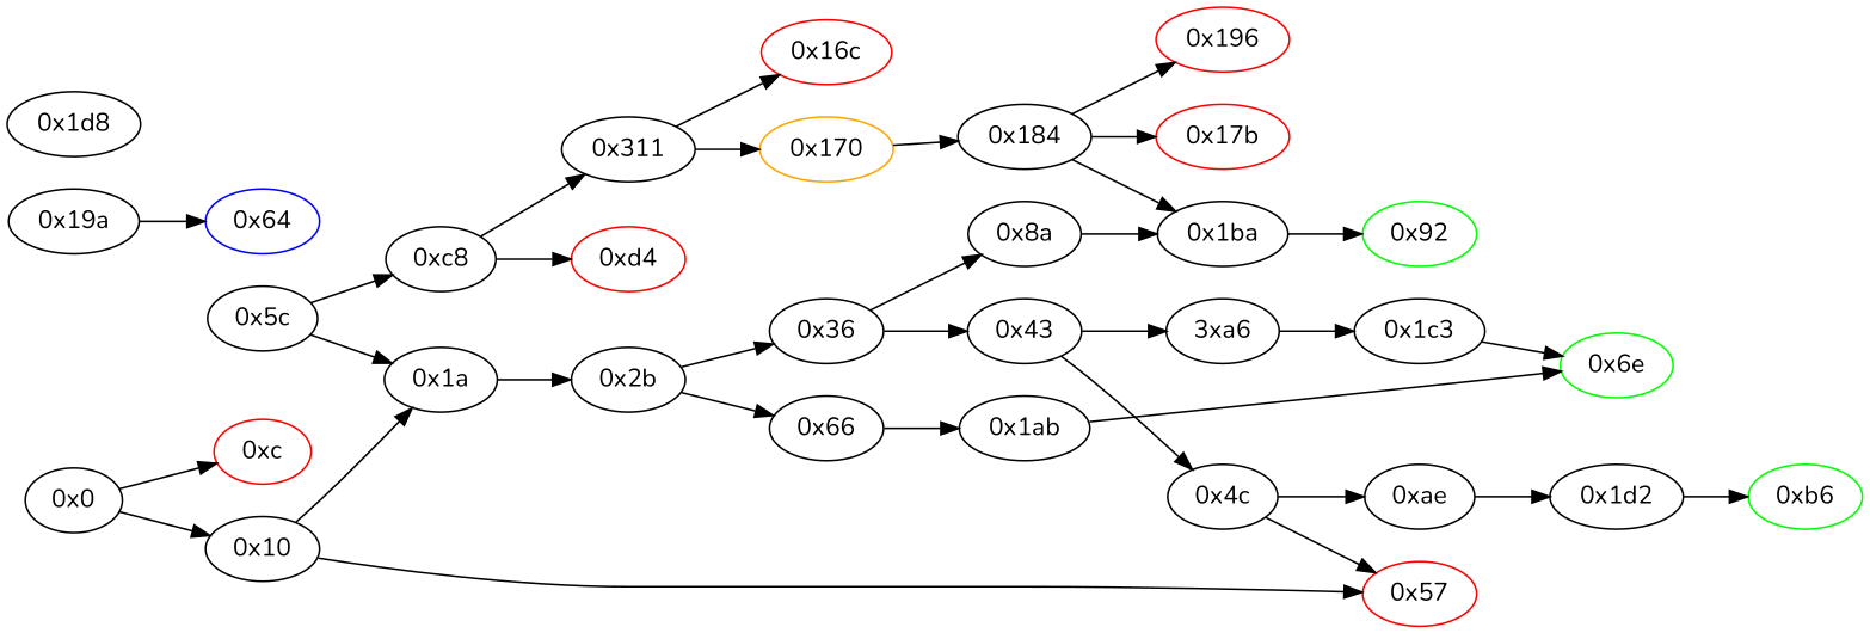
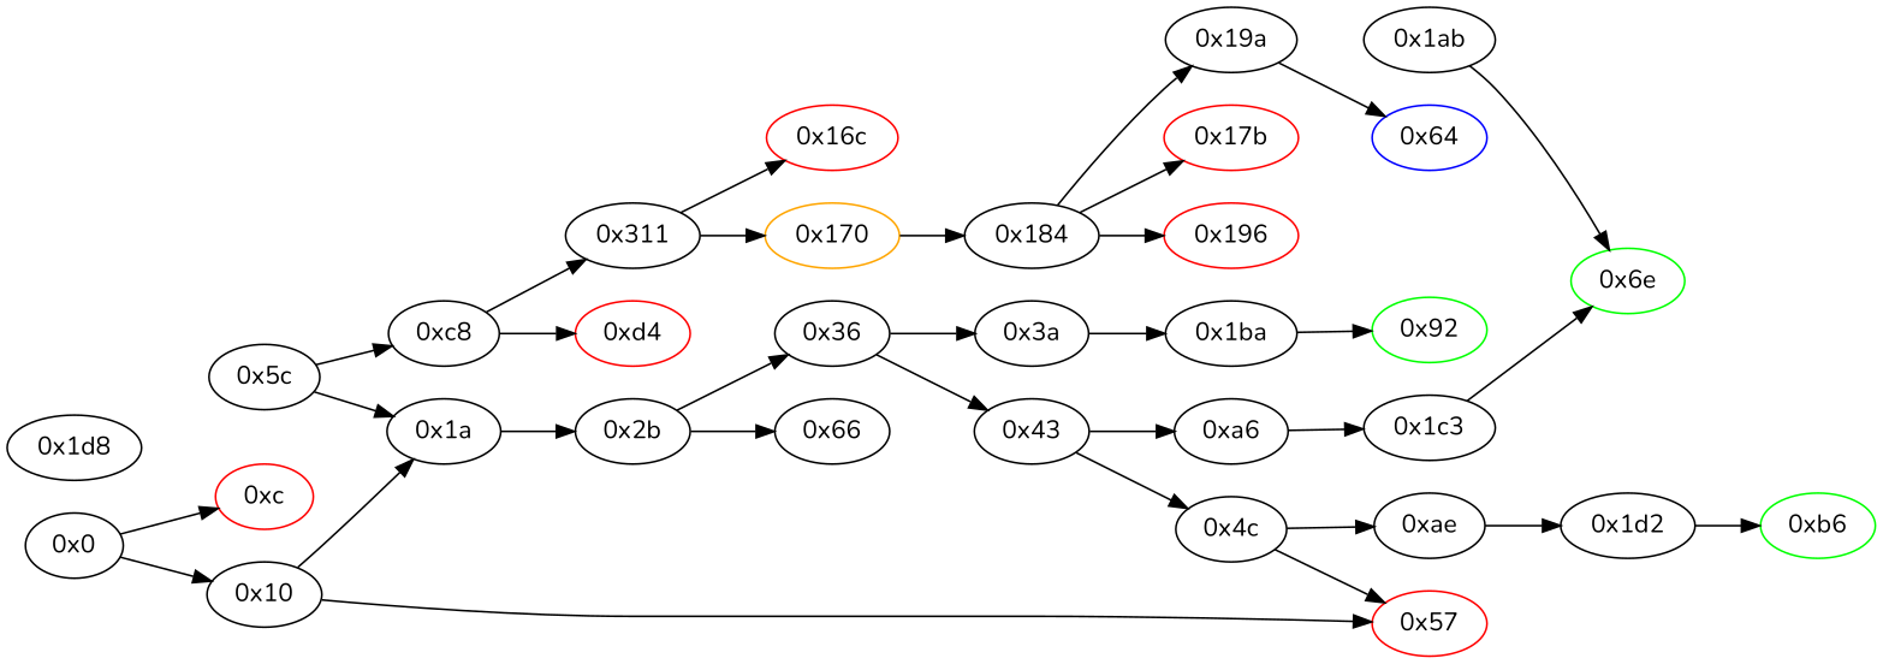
  strict digraph {
    fontname=Nunito
    rankdir=LR
    node [fillcolor=white fontname=Nunito style=filled]
    edge [fontname=Nunito]
    "0x2b"
    "0x36"
    "0x66"
-   "0x8a"
+   "0x8a" [label="0x3a"]
    n5 [label="0x43"]
    "0x1ab"
    "0x5c"
    "0xc8"
    "0x1a"
    n10 [label="0x311"]
    "0xd4" [color=red]
    "0x16c" [color=red]
    "0x170" [color=orange]
    "0x57" [color=red]
    "0xb6" [color=green]
    "0x64" [color=blue]
    "0x19a"
    "0xc" [color=red]
    "0x0"
    "0x10"
    "0x184"
    "0x17b" [color=red]
    "0x196" [color=red]
    "0x1d2"
    "0x1ba"
    "0x92" [color=green]
    "0xae"
    "0x6e" [color=green]
-   "0xa6" [label="3xa6"]
+   "0xa6"
    "0x1c3"
    "0x4c"
    "0x1d8"
    "0x2b" -> "0x36"
    "0x2b" -> "0x66"
    "0x36" -> "0x8a"
    "0x36" -> n5
-   "0x66" -> "0x1ab"
    "0x8a" -> "0x1ba"
    n5 -> "0xa6"
    n5 -> "0x4c"
    "0x1ab" -> "0x6e"
    "0x5c" -> "0xc8"
    "0x5c" -> "0x1a"
    "0xc8" -> n10
    "0xc8" -> "0xd4"
    "0x1a" -> "0x2b"
    n10 -> "0x16c"
    n10 -> "0x170"
    "0x170" -> "0x184"
    "0x19a" -> "0x64"
    "0x0" -> "0xc"
    "0x0" -> "0x10"
    "0x10" -> "0x1a"
    "0x10" -> "0x57"
-   "0x184" -> "0x1ba"
+   "0x184" -> "0x19a"
    "0x184" -> "0x17b"
    "0x184" -> "0x196"
    "0x1d2" -> "0xb6"
    "0x1ba" -> "0x92"
    "0xae" -> "0x1d2"
    "0xa6" -> "0x1c3"
    "0x1c3" -> "0x6e"
    "0x4c" -> "0x57"
    "0x4c" -> "0xae"
  }
